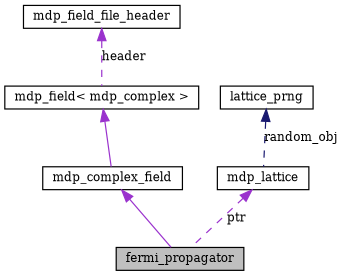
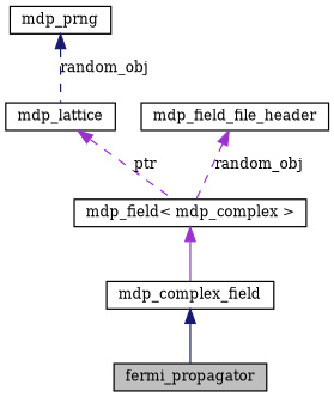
  digraph {
    fontname="DejaVu Serif"
    node [color=black fillcolor=white fontname="DejaVu Serif" fontsize=10 shape=record style=filled]
    edge [color=darkorchid3 dir=back fontname="DejaVu Serif" fontsize=10 labelfontname=FreeSans labelfontsize=10 style=dashed]
    n1 [fillcolor=grey75 fontcolor=black height=0.2 label=fermi_propagator width=0.4]
    n2 [height=0.2 label=mdp_complex_field width=0.4]
    n3 [height=0.2 label="mdp_field\< mdp_complex \>" width=0.4]
    n4 [height=0.2 label=mdp_lattice width=0.4]
-   n5 [height=0.2 label=lattice_prng width=0.4]
+   n5 [height=0.2 label=mdp_prng width=0.4]
    n6 [height=0.2 label=mdp_field_file_header width=0.4]
-   n2 -> n1 [style=solid]
+   n2 -> n1 [color=midnightblue style=solid]
    n3 -> n2 [style=solid]
-   n4 -> n1 [label=ptr]
+   n4 -> n3 [label=ptr]
    n5 -> n4 [color=midnightblue label=random_obj]
-   n6 -> n3 [label=header]
+   n6 -> n3 [label=random_obj]
  }
